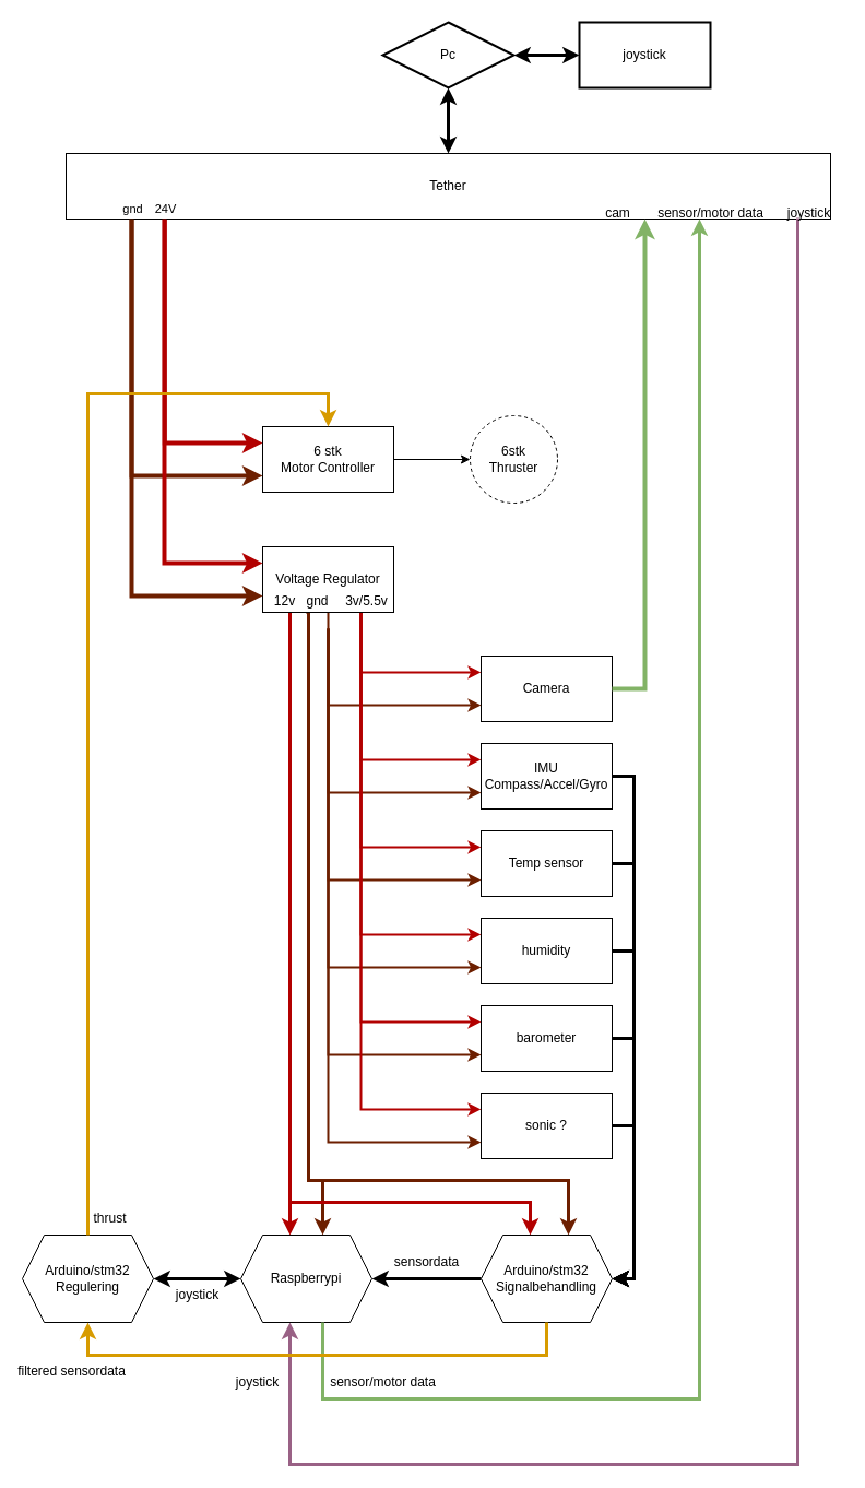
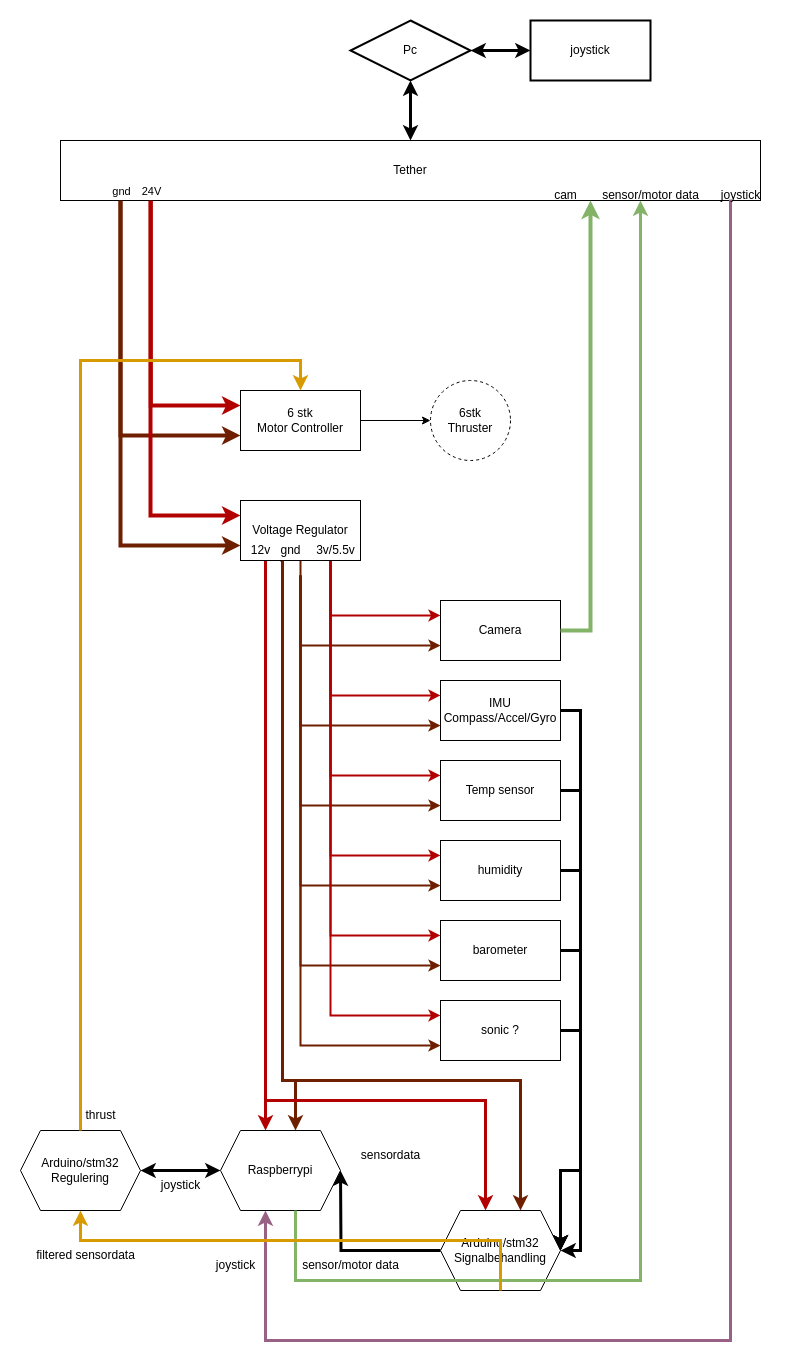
  <mxCell id="0" />
  <mxCell id="1" parent="0" />
  <mxCell id="2" style="edgeStyle=orthogonalEdgeStyle;rounded=0;orthogonalLoop=1;jettySize=auto;html=1;exitX=0.192;exitY=0.983;exitDx=0;exitDy=0;fillColor=#a0522d;strokeColor=#6D1F00;strokeWidth=3;exitPerimeter=0;" edge="1" parent="1" target="43"><mxGeometry relative="1" as="geometry"><mxPoint x="280" y="560" as="sourcePoint" /><mxPoint x="520" y="1100" as="targetPoint" /><Array as="points"><mxPoint x="282" y="560" /><mxPoint x="282" y="1080" /><mxPoint x="520" y="1080" /></Array></mxGeometry></mxCell>
  <mxCell id="3" style="edgeStyle=orthogonalEdgeStyle;rounded=0;orthogonalLoop=1;jettySize=auto;html=1;exitX=0.192;exitY=0.983;exitDx=0;exitDy=0;fillColor=#a0522d;strokeColor=#6D1F00;strokeWidth=3;entryX=0.625;entryY=0;entryDx=0;entryDy=0;exitPerimeter=0;" edge="1" parent="1" target="47"><mxGeometry relative="1" as="geometry"><mxPoint x="280" y="559" as="sourcePoint" /><mxPoint x="517" y="1110" as="targetPoint" /><Array as="points"><mxPoint x="282" y="559" /><mxPoint x="282" y="1080" /><mxPoint x="295" y="1080" /></Array></mxGeometry></mxCell>
  <mxCell id="4" style="edgeStyle=orthogonalEdgeStyle;rounded=0;orthogonalLoop=1;jettySize=auto;html=1;fillColor=#e51400;strokeColor=#B20000;strokeWidth=2;entryX=0;entryY=0.5;entryDx=0;entryDy=0;startArrow=none;" edge="1" parent="1" source="19"><mxGeometry relative="1" as="geometry"><mxPoint x="330" y="544.96" as="sourcePoint" /><mxPoint x="440" y="614.96" as="targetPoint" /><Array as="points"><mxPoint x="330" y="614.96" /></Array></mxGeometry></mxCell>
  <mxCell id="5" style="edgeStyle=orthogonalEdgeStyle;rounded=0;orthogonalLoop=1;jettySize=auto;html=1;exitX=0.192;exitY=0.983;exitDx=0;exitDy=0;fillColor=#e51400;strokeColor=#B20000;strokeWidth=3;entryX=0.375;entryY=0;entryDx=0;entryDy=0;exitPerimeter=0;" edge="1" parent="1" source="26" target="47"><mxGeometry relative="1" as="geometry"><mxPoint x="270" y="560" as="sourcePoint" /><mxPoint x="270" y="1060" as="targetPoint" /><Array as="points"><mxPoint x="265" y="559" /></Array></mxGeometry></mxCell>
  <mxCell id="6" style="edgeStyle=orthogonalEdgeStyle;rounded=0;orthogonalLoop=1;jettySize=auto;html=1;exitX=0.75;exitY=1;exitDx=0;exitDy=0;fillColor=#a0522d;strokeColor=#6D1F00;strokeWidth=2;entryX=0;entryY=0.75;entryDx=0;entryDy=0;" edge="1" parent="1" target="41"><mxGeometry relative="1" as="geometry"><mxPoint x="300" y="574.96" as="sourcePoint" /><mxPoint x="410" y="1044.96" as="targetPoint" /><Array as="points"><mxPoint x="300" y="1045" /></Array></mxGeometry></mxCell>
  <mxCell id="7" style="edgeStyle=orthogonalEdgeStyle;rounded=0;orthogonalLoop=1;jettySize=auto;html=1;fillColor=#a0522d;strokeColor=#6D1F00;strokeWidth=2;entryX=0;entryY=0.75;entryDx=0;entryDy=0;" edge="1" parent="1" target="39"><mxGeometry relative="1" as="geometry"><mxPoint x="300" y="575" as="sourcePoint" /><mxPoint x="410" y="964.96" as="targetPoint" /><Array as="points"><mxPoint x="300" y="965" /></Array></mxGeometry></mxCell>
  <mxCell id="8" style="edgeStyle=orthogonalEdgeStyle;rounded=0;orthogonalLoop=1;jettySize=auto;html=1;fillColor=#a0522d;strokeColor=#6D1F00;strokeWidth=2;entryX=0;entryY=0.75;entryDx=0;entryDy=0;" edge="1" parent="1" target="37"><mxGeometry relative="1" as="geometry"><mxPoint x="300" y="574.96" as="sourcePoint" /><mxPoint x="410" y="884.96" as="targetPoint" /><Array as="points"><mxPoint x="300" y="885" /></Array></mxGeometry></mxCell>
  <mxCell id="9" style="edgeStyle=orthogonalEdgeStyle;rounded=0;orthogonalLoop=1;jettySize=auto;html=1;fillColor=#a0522d;strokeColor=#6D1F00;strokeWidth=2;entryX=0;entryY=0.75;entryDx=0;entryDy=0;" edge="1" parent="1" target="35"><mxGeometry relative="1" as="geometry"><mxPoint x="300" y="574.96" as="sourcePoint" /><mxPoint x="410" y="804.96" as="targetPoint" /><Array as="points"><mxPoint x="300" y="805" /></Array></mxGeometry></mxCell>
  <mxCell id="10" style="edgeStyle=orthogonalEdgeStyle;rounded=0;orthogonalLoop=1;jettySize=auto;html=1;fillColor=#a0522d;strokeColor=#6D1F00;strokeWidth=2;entryX=0;entryY=0.75;entryDx=0;entryDy=0;" edge="1" parent="1" target="33"><mxGeometry relative="1" as="geometry"><mxPoint x="300" y="574.96" as="sourcePoint" /><mxPoint x="410" y="724.96" as="targetPoint" /><Array as="points"><mxPoint x="300" y="725" /></Array></mxGeometry></mxCell>
  <mxCell id="11" style="edgeStyle=orthogonalEdgeStyle;rounded=0;orthogonalLoop=1;jettySize=auto;html=1;exitX=0.192;exitY=0.983;exitDx=0;exitDy=0;fillColor=#e51400;strokeColor=#B20000;strokeWidth=3;entryX=0.375;entryY=0;entryDx=0;entryDy=0;exitPerimeter=0;" edge="1" parent="1" target="43"><mxGeometry relative="1" as="geometry"><mxPoint x="263" y="559" as="sourcePoint" /><mxPoint x="265" y="1110" as="targetPoint" /><Array as="points"><mxPoint x="265" y="559" /><mxPoint x="265" y="1100" /><mxPoint x="485" y="1100" /></Array></mxGeometry></mxCell>
  <mxCell id="12" style="edgeStyle=orthogonalEdgeStyle;rounded=0;orthogonalLoop=1;jettySize=auto;html=1;fillColor=#a0522d;strokeColor=#6D1F00;strokeWidth=2;entryX=0;entryY=0.75;entryDx=0;entryDy=0;exitX=0.6;exitY=-0.035;exitDx=0;exitDy=0;exitPerimeter=0;" edge="1" parent="1" source="49" target="31"><mxGeometry relative="1" as="geometry"><mxPoint x="300" y="574.96" as="sourcePoint" /><mxPoint x="410" y="644.96" as="targetPoint" /><Array as="points"><mxPoint x="300" y="534" /><mxPoint x="300" y="645" /></Array></mxGeometry></mxCell>
  <mxCell id="13" style="edgeStyle=orthogonalEdgeStyle;rounded=0;orthogonalLoop=1;jettySize=auto;html=1;exitX=0.75;exitY=1;exitDx=0;exitDy=0;fillColor=#e51400;strokeColor=#B20000;strokeWidth=2;entryX=0;entryY=0.5;entryDx=0;entryDy=0;" edge="1" parent="1"><mxGeometry relative="1" as="geometry"><mxPoint x="330" y="544.96" as="sourcePoint" /><mxPoint x="440" y="1014.96" as="targetPoint" /><Array as="points"><mxPoint x="330" y="1014.96" /></Array></mxGeometry></mxCell>
  <mxCell id="14" style="edgeStyle=orthogonalEdgeStyle;rounded=0;orthogonalLoop=1;jettySize=auto;html=1;exitX=0.75;exitY=1;exitDx=0;exitDy=0;fillColor=#e51400;strokeColor=#B20000;strokeWidth=2;entryX=0;entryY=0.5;entryDx=0;entryDy=0;" edge="1" parent="1"><mxGeometry relative="1" as="geometry"><mxPoint x="330" y="544.96" as="sourcePoint" /><mxPoint x="440" y="934.96" as="targetPoint" /><Array as="points"><mxPoint x="330" y="934.96" /></Array></mxGeometry></mxCell>
  <mxCell id="15" style="edgeStyle=orthogonalEdgeStyle;rounded=0;orthogonalLoop=1;jettySize=auto;html=1;fillColor=#e51400;strokeColor=#B20000;strokeWidth=2;entryX=0;entryY=0.5;entryDx=0;entryDy=0;" edge="1" parent="1"><mxGeometry relative="1" as="geometry"><mxPoint x="330" y="544.96" as="sourcePoint" /><mxPoint x="440" y="854.96" as="targetPoint" /><Array as="points"><mxPoint x="330" y="854.96" /></Array></mxGeometry></mxCell>
  <mxCell id="16" style="edgeStyle=orthogonalEdgeStyle;rounded=0;orthogonalLoop=1;jettySize=auto;html=1;fillColor=#e51400;strokeColor=#B20000;strokeWidth=2;entryX=0;entryY=0.5;entryDx=0;entryDy=0;" edge="1" parent="1"><mxGeometry relative="1" as="geometry"><mxPoint x="330" y="544.96" as="sourcePoint" /><mxPoint x="440" y="774.96" as="targetPoint" /><Array as="points"><mxPoint x="330" y="774.96" /></Array></mxGeometry></mxCell>
  <mxCell id="17" style="edgeStyle=orthogonalEdgeStyle;rounded=0;orthogonalLoop=1;jettySize=auto;html=1;fillColor=#e51400;strokeColor=#B20000;strokeWidth=2;entryX=0;entryY=0.5;entryDx=0;entryDy=0;" edge="1" parent="1"><mxGeometry relative="1" as="geometry"><mxPoint x="330" y="544.96" as="sourcePoint" /><mxPoint x="440" y="694.96" as="targetPoint" /><Array as="points"><mxPoint x="330" y="694.96" /></Array></mxGeometry></mxCell>
  <mxCell id="18" value="" style="edgeStyle=orthogonalEdgeStyle;rounded=0;orthogonalLoop=1;jettySize=auto;html=1;fillColor=#e51400;strokeColor=#B20000;strokeWidth=2;entryX=0;entryY=0.5;entryDx=0;entryDy=0;endArrow=none;" edge="1" parent="1" target="19"><mxGeometry relative="1" as="geometry"><mxPoint x="330" y="544.96" as="sourcePoint" /><mxPoint x="440" y="614.96" as="targetPoint" /><Array as="points" /></mxGeometry></mxCell>
  <mxCell id="19" value="5/3.3" style="text;html=1;align=center;verticalAlign=middle;resizable=0;points=[];autosize=1;strokeColor=none;fillColor=none;strokeWidth=2;" vertex="1" parent="1"><mxGeometry x="310" y="535.04" width="50" height="30" as="geometry" /></mxCell>
  <mxCell id="20" style="edgeStyle=orthogonalEdgeStyle;rounded=0;orthogonalLoop=1;jettySize=auto;html=1;fillColor=#a0522d;strokeColor=#6D1F00;strokeWidth=4;entryX=0;entryY=0.75;entryDx=0;entryDy=0;" edge="1" parent="1" source="25" target="23"><mxGeometry relative="1" as="geometry"><mxPoint x="160" y="210" as="sourcePoint" /><mxPoint x="300" y="900" as="targetPoint" /><Array as="points"><mxPoint x="120" y="435" /></Array></mxGeometry></mxCell>
  <mxCell id="21" style="edgeStyle=orthogonalEdgeStyle;rounded=0;orthogonalLoop=1;jettySize=auto;html=1;exitX=0.129;exitY=1;exitDx=0;exitDy=0;fillColor=#e51400;strokeColor=#B20000;strokeWidth=4;entryX=0;entryY=0.25;entryDx=0;entryDy=0;exitPerimeter=0;" edge="1" parent="1" source="25" target="23"><mxGeometry relative="1" as="geometry"><mxPoint x="330" y="390" as="targetPoint" /><Array as="points"><mxPoint x="150" y="405" /></Array></mxGeometry></mxCell>
  <mxCell id="22" value="" style="edgeStyle=orthogonalEdgeStyle;rounded=0;orthogonalLoop=1;jettySize=auto;html=1;" edge="1" parent="1" source="23" target="24"><mxGeometry relative="1" as="geometry" /></mxCell>
  <mxCell id="23" value="6 stk&lt;br&gt;Motor Controller" style="whiteSpace=wrap;html=1;" vertex="1" parent="1"><mxGeometry x="240" y="390" width="120" height="60" as="geometry" /></mxCell>
  <mxCell id="24" value="6stk&lt;br&gt;Thruster" style="ellipse;whiteSpace=wrap;html=1;aspect=fixed;dashed=1;" vertex="1" parent="1"><mxGeometry x="430" y="380" width="80" height="80" as="geometry" /></mxCell>
  <mxCell id="25" value="Tether" style="rounded=0;whiteSpace=wrap;html=1;" vertex="1" parent="1"><mxGeometry x="60" y="140" width="700" height="60" as="geometry" /></mxCell>
  <mxCell id="26" value="Voltage Regulator" style="whiteSpace=wrap;html=1;" vertex="1" parent="1"><mxGeometry x="240" y="500" width="120" height="60" as="geometry" /></mxCell>
  <mxCell id="27" style="edgeStyle=orthogonalEdgeStyle;rounded=0;orthogonalLoop=1;jettySize=auto;html=1;exitX=0.75;exitY=1;exitDx=0;exitDy=0;fillColor=#e51400;strokeColor=#B20000;strokeWidth=4;entryX=0;entryY=0.25;entryDx=0;entryDy=0;" edge="1" parent="1" target="26"><mxGeometry relative="1" as="geometry"><mxPoint x="150" y="200" as="sourcePoint" /><mxPoint x="330" y="390" as="targetPoint" /><Array as="points"><mxPoint x="150" y="515" /></Array></mxGeometry></mxCell>
  <mxCell id="28" value="24V" style="edgeLabel;html=1;align=center;verticalAlign=middle;resizable=0;points=[];" vertex="1" connectable="0" parent="27"><mxGeometry x="-0.251" y="-1" relative="1" as="geometry"><mxPoint x="1" y="-162" as="offset" /></mxGeometry></mxCell>
  <mxCell id="29" style="edgeStyle=orthogonalEdgeStyle;rounded=0;orthogonalLoop=1;jettySize=auto;html=1;exitX=0.5;exitY=1;exitDx=0;exitDy=0;fillColor=#a0522d;strokeColor=#6D1F00;strokeWidth=4;entryX=0;entryY=0.75;entryDx=0;entryDy=0;" edge="1" parent="1" target="26"><mxGeometry relative="1" as="geometry"><mxPoint x="120" y="200" as="sourcePoint" /><mxPoint x="300" y="390" as="targetPoint" /><Array as="points"><mxPoint x="120" y="545" /></Array></mxGeometry></mxCell>
  <mxCell id="30" value="gnd" style="edgeLabel;html=1;align=center;verticalAlign=middle;resizable=0;points=[];" vertex="1" connectable="0" parent="29"><mxGeometry x="-0.201" y="4" relative="1" as="geometry"><mxPoint x="-4" y="-196" as="offset" /></mxGeometry></mxCell>
  <mxCell id="31" value="Camera" style="rounded=0;whiteSpace=wrap;html=1;" vertex="1" parent="1"><mxGeometry x="440" y="600" width="120" height="60" as="geometry" /></mxCell>
  <mxCell id="32" style="edgeStyle=orthogonalEdgeStyle;rounded=0;orthogonalLoop=1;jettySize=auto;html=1;entryX=1;entryY=0.5;entryDx=0;entryDy=0;strokeWidth=3;" edge="1" parent="1" source="33" target="43"><mxGeometry relative="1" as="geometry"><Array as="points"><mxPoint x="580" y="710" /><mxPoint x="580" y="1170" /></Array></mxGeometry></mxCell>
  <mxCell id="33" value="IMU&lt;br&gt;Compass/Accel/Gyro" style="rounded=0;whiteSpace=wrap;html=1;" vertex="1" parent="1"><mxGeometry x="440" y="680" width="120" height="60" as="geometry" /></mxCell>
  <mxCell id="34" style="edgeStyle=orthogonalEdgeStyle;rounded=0;orthogonalLoop=1;jettySize=auto;html=1;entryX=1;entryY=0.5;entryDx=0;entryDy=0;strokeWidth=3;" edge="1" parent="1" source="35" target="43"><mxGeometry relative="1" as="geometry"><Array as="points"><mxPoint x="580" y="790" /><mxPoint x="580" y="1170" /></Array></mxGeometry></mxCell>
  <mxCell id="35" value="Temp sensor" style="rounded=0;whiteSpace=wrap;html=1;" vertex="1" parent="1"><mxGeometry x="440" y="760" width="120" height="60" as="geometry" /></mxCell>
  <mxCell id="36" style="edgeStyle=orthogonalEdgeStyle;rounded=0;orthogonalLoop=1;jettySize=auto;html=1;entryX=1;entryY=0.5;entryDx=0;entryDy=0;strokeWidth=3;" edge="1" parent="1" source="37" target="43"><mxGeometry relative="1" as="geometry"><Array as="points"><mxPoint x="580" y="870" /><mxPoint x="580" y="1170" /></Array></mxGeometry></mxCell>
  <mxCell id="37" value="humidity" style="whiteSpace=wrap;html=1;" vertex="1" parent="1"><mxGeometry x="440" y="840" width="120" height="60" as="geometry" /></mxCell>
  <mxCell id="38" style="edgeStyle=orthogonalEdgeStyle;rounded=0;orthogonalLoop=1;jettySize=auto;html=1;entryX=1;entryY=0.5;entryDx=0;entryDy=0;strokeWidth=3;" edge="1" parent="1" source="39" target="43"><mxGeometry relative="1" as="geometry"><Array as="points"><mxPoint x="580" y="950" /><mxPoint x="580" y="1170" /></Array></mxGeometry></mxCell>
  <mxCell id="39" value="barometer" style="whiteSpace=wrap;html=1;" vertex="1" parent="1"><mxGeometry x="440" y="920" width="120" height="60" as="geometry" /></mxCell>
  <mxCell id="40" style="edgeStyle=orthogonalEdgeStyle;rounded=0;orthogonalLoop=1;jettySize=auto;html=1;entryX=1;entryY=0.5;entryDx=0;entryDy=0;strokeWidth=3;exitX=1;exitY=0.5;exitDx=0;exitDy=0;" edge="1" parent="1" source="41" target="43"><mxGeometry relative="1" as="geometry" /></mxCell>
  <mxCell id="41" value="sonic ?" style="whiteSpace=wrap;html=1;" vertex="1" parent="1"><mxGeometry x="440" y="1000" width="120" height="60" as="geometry" /></mxCell>
  <mxCell id="42" style="edgeStyle=orthogonalEdgeStyle;rounded=0;orthogonalLoop=1;jettySize=auto;html=1;strokeWidth=3;" edge="1" parent="1" source="43"><mxGeometry relative="1" as="geometry"><mxPoint x="340" y="1170" as="targetPoint" /></mxGeometry></mxCell>
- <mxCell id="43" value="Arduino/stm32&lt;br&gt;Signalbehandling" style="shape=hexagon;perimeter=hexagonPerimeter2;whiteSpace=wrap;html=1;fixedSize=1;" vertex="1" parent="1"><mxGeometry x="440" y="1130" width="120" height="80" as="geometry" /></mxCell>
+ <mxCell id="43" value="Arduino/stm32&lt;br&gt;Signalbehandling" style="shape=hexagon;perimeter=hexagonPerimeter2;whiteSpace=wrap;html=1;fixedSize=1;" vertex="1" parent="1"><mxGeometry x="440" y="1210" width="120" height="80" as="geometry" /></mxCell>
  <mxCell id="44" style="edgeStyle=orthogonalEdgeStyle;rounded=0;orthogonalLoop=1;jettySize=auto;html=1;fillColor=#d5e8d4;strokeColor=#82b366;strokeWidth=4;gradientColor=#97d077;" edge="1" parent="1"><mxGeometry relative="1" as="geometry"><mxPoint x="560" y="630" as="sourcePoint" /><mxPoint x="590" y="200" as="targetPoint" /><Array as="points"><mxPoint x="590" y="630" /><mxPoint x="590" y="200" /></Array></mxGeometry></mxCell>
  <mxCell id="45" value="cam" style="text;html=1;align=center;verticalAlign=middle;resizable=0;points=[];autosize=1;strokeColor=none;fillColor=none;" vertex="1" parent="1"><mxGeometry x="540" y="180" width="50" height="30" as="geometry" /></mxCell>
  <mxCell id="46" style="edgeStyle=orthogonalEdgeStyle;rounded=0;orthogonalLoop=1;jettySize=auto;html=1;entryX=1;entryY=0.967;entryDx=0;entryDy=0;entryPerimeter=0;strokeWidth=3;startArrow=classic;startFill=1;fillColor=#e6d0de;gradientColor=#d5739d;strokeColor=#996185;endArrow=none;endFill=0;exitX=0.375;exitY=1;exitDx=0;exitDy=0;" edge="1" parent="1" source="47"><mxGeometry relative="1" as="geometry"><mxPoint x="730" y="199.01" as="targetPoint" /><Array as="points"><mxPoint x="265" y="1340" /><mxPoint x="730" y="1340" /></Array></mxGeometry></mxCell>
  <mxCell id="47" value="Raspberrypi" style="shape=hexagon;perimeter=hexagonPerimeter2;whiteSpace=wrap;html=1;fixedSize=1;" vertex="1" parent="1"><mxGeometry x="220" y="1130" width="120" height="80" as="geometry" /></mxCell>
  <mxCell id="48" value="3v/5.5v" style="text;html=1;align=center;verticalAlign=middle;resizable=0;points=[];autosize=1;strokeColor=none;fillColor=none;strokeWidth=2;" vertex="1" parent="1"><mxGeometry x="305" y="535.04" width="60" height="30" as="geometry" /></mxCell>
  <mxCell id="49" value="gnd" style="text;html=1;align=center;verticalAlign=middle;resizable=0;points=[];autosize=1;strokeColor=none;fillColor=none;" vertex="1" parent="1"><mxGeometry x="270" y="535.04" width="40" height="30" as="geometry" /></mxCell>
  <mxCell id="50" style="edgeStyle=orthogonalEdgeStyle;rounded=0;orthogonalLoop=1;jettySize=auto;html=1;fillColor=#d5e8d4;strokeColor=#82b366;strokeWidth=3;exitX=0.625;exitY=1;exitDx=0;exitDy=0;gradientColor=#97d077;startArrow=none;startFill=0;" edge="1" parent="1" source="47"><mxGeometry relative="1" as="geometry"><mxPoint x="640" y="1300" as="sourcePoint" /><mxPoint x="640" y="200" as="targetPoint" /><Array as="points"><mxPoint x="295" y="1280" /><mxPoint x="640" y="1280" /></Array></mxGeometry></mxCell>
  <mxCell id="51" style="edgeStyle=orthogonalEdgeStyle;rounded=0;orthogonalLoop=1;jettySize=auto;html=1;entryX=0;entryY=0.5;entryDx=0;entryDy=0;strokeWidth=3;startArrow=classic;startFill=1;" edge="1" parent="1" source="52" target="47"><mxGeometry relative="1" as="geometry" /></mxCell>
  <mxCell id="52" value="Arduino/stm32&lt;br&gt;Regulering" style="shape=hexagon;perimeter=hexagonPerimeter2;whiteSpace=wrap;html=1;fixedSize=1;" vertex="1" parent="1"><mxGeometry x="20" y="1130" width="120" height="80" as="geometry" /></mxCell>
  <mxCell id="53" style="edgeStyle=orthogonalEdgeStyle;rounded=0;orthogonalLoop=1;jettySize=auto;html=1;entryX=0.5;entryY=0;entryDx=0;entryDy=0;strokeWidth=3;startArrow=none;startFill=0;fillColor=#ffcd28;strokeColor=#d79b00;gradientColor=#ffa500;exitX=0.5;exitY=0;exitDx=0;exitDy=0;" edge="1" parent="1" source="52"><mxGeometry relative="1" as="geometry"><mxPoint x="80" y="1020" as="sourcePoint" /><mxPoint x="300" y="390" as="targetPoint" /><Array as="points"><mxPoint x="80" y="360" /><mxPoint x="300" y="360" /></Array></mxGeometry></mxCell>
  <mxCell id="54" style="edgeStyle=orthogonalEdgeStyle;rounded=0;orthogonalLoop=1;jettySize=auto;html=1;strokeWidth=3;entryX=0.5;entryY=1;entryDx=0;entryDy=0;exitX=0.5;exitY=1;exitDx=0;exitDy=0;fillColor=#ffcd28;gradientColor=#ffa500;strokeColor=#d79b00;" edge="1" parent="1" source="43" target="52"><mxGeometry relative="1" as="geometry"><mxPoint x="80" y="1270" as="targetPoint" /><mxPoint x="500" y="1250" as="sourcePoint" /><Array as="points"><mxPoint x="500" y="1240" /><mxPoint x="80" y="1240" /></Array></mxGeometry></mxCell>
  <mxCell id="55" value="joystick" style="text;html=1;align=center;verticalAlign=middle;resizable=0;points=[];autosize=1;strokeColor=none;fillColor=none;" vertex="1" parent="1"><mxGeometry x="150" y="1170" width="60" height="30" as="geometry" /></mxCell>
  <mxCell id="56" value="sensordata" style="text;html=1;align=center;verticalAlign=middle;resizable=0;points=[];autosize=1;strokeColor=none;fillColor=none;" vertex="1" parent="1"><mxGeometry x="350" y="1140" width="80" height="30" as="geometry" /></mxCell>
- <mxCell id="57" value="filtered sensordata" style="text;html=1;align=center;verticalAlign=middle;resizable=0;points=[];autosize=1;strokeColor=none;fillColor=none;" vertex="1" parent="1"><mxGeometry x="5" y="1240" width="120" height="30" as="geometry" /></mxCell>
+ <mxCell id="57" value="filtered sensordata" style="text;html=1;align=center;verticalAlign=middle;resizable=0;points=[];autosize=1;strokeColor=none;fillColor=none;" vertex="1" parent="1"><mxGeometry x="25" y="1240" width="120" height="30" as="geometry" /></mxCell>
  <mxCell id="58" value="sensor/motor data" style="text;html=1;align=center;verticalAlign=middle;resizable=0;points=[];autosize=1;strokeColor=none;fillColor=none;" vertex="1" parent="1"><mxGeometry x="590" y="180" width="120" height="30" as="geometry" /></mxCell>
  <mxCell id="59" value="joystick" style="text;html=1;align=center;verticalAlign=middle;resizable=0;points=[];autosize=1;strokeColor=none;fillColor=none;" vertex="1" parent="1"><mxGeometry x="710" y="180" width="60" height="30" as="geometry" /></mxCell>
  <mxCell id="60" value="thrust" style="text;html=1;align=center;verticalAlign=middle;resizable=0;points=[];autosize=1;strokeColor=none;fillColor=none;" vertex="1" parent="1"><mxGeometry x="75" y="1100" width="50" height="30" as="geometry" /></mxCell>
  <mxCell id="61" value="sensor/motor data" style="text;html=1;align=center;verticalAlign=middle;resizable=0;points=[];autosize=1;strokeColor=none;fillColor=none;" vertex="1" parent="1"><mxGeometry x="290" y="1250" width="120" height="30" as="geometry" /></mxCell>
  <mxCell id="62" value="joystick" style="text;html=1;align=center;verticalAlign=middle;resizable=0;points=[];autosize=1;strokeColor=none;fillColor=none;" vertex="1" parent="1"><mxGeometry x="205" y="1250" width="60" height="30" as="geometry" /></mxCell>
  <mxCell id="63" style="edgeStyle=orthogonalEdgeStyle;rounded=0;orthogonalLoop=1;jettySize=auto;html=1;entryX=0.5;entryY=0;entryDx=0;entryDy=0;strokeWidth=3;startArrow=classic;startFill=1;endArrow=classic;endFill=1;" edge="1" parent="1" source="64" target="25"><mxGeometry relative="1" as="geometry" /></mxCell>
  <mxCell id="64" value="Pc" style="rhombus;whiteSpace=wrap;html=1;strokeWidth=2;" vertex="1" parent="1"><mxGeometry x="350" y="20" width="120" height="60" as="geometry" /></mxCell>
  <mxCell id="65" value="" style="edgeStyle=orthogonalEdgeStyle;rounded=0;orthogonalLoop=1;jettySize=auto;html=1;strokeWidth=3;startArrow=classic;startFill=1;endArrow=classic;endFill=1;" edge="1" parent="1" source="66" target="64"><mxGeometry relative="1" as="geometry" /></mxCell>
  <mxCell id="66" value="joystick" style="whiteSpace=wrap;html=1;strokeWidth=2;" vertex="1" parent="1"><mxGeometry x="530" y="20" width="120" height="60" as="geometry" /></mxCell>
  <mxCell id="67" value="12v" style="text;html=1;align=center;verticalAlign=middle;resizable=0;points=[];autosize=1;strokeColor=none;fillColor=none;" vertex="1" parent="1"><mxGeometry x="240" y="535.04" width="40" height="30" as="geometry" /></mxCell>
